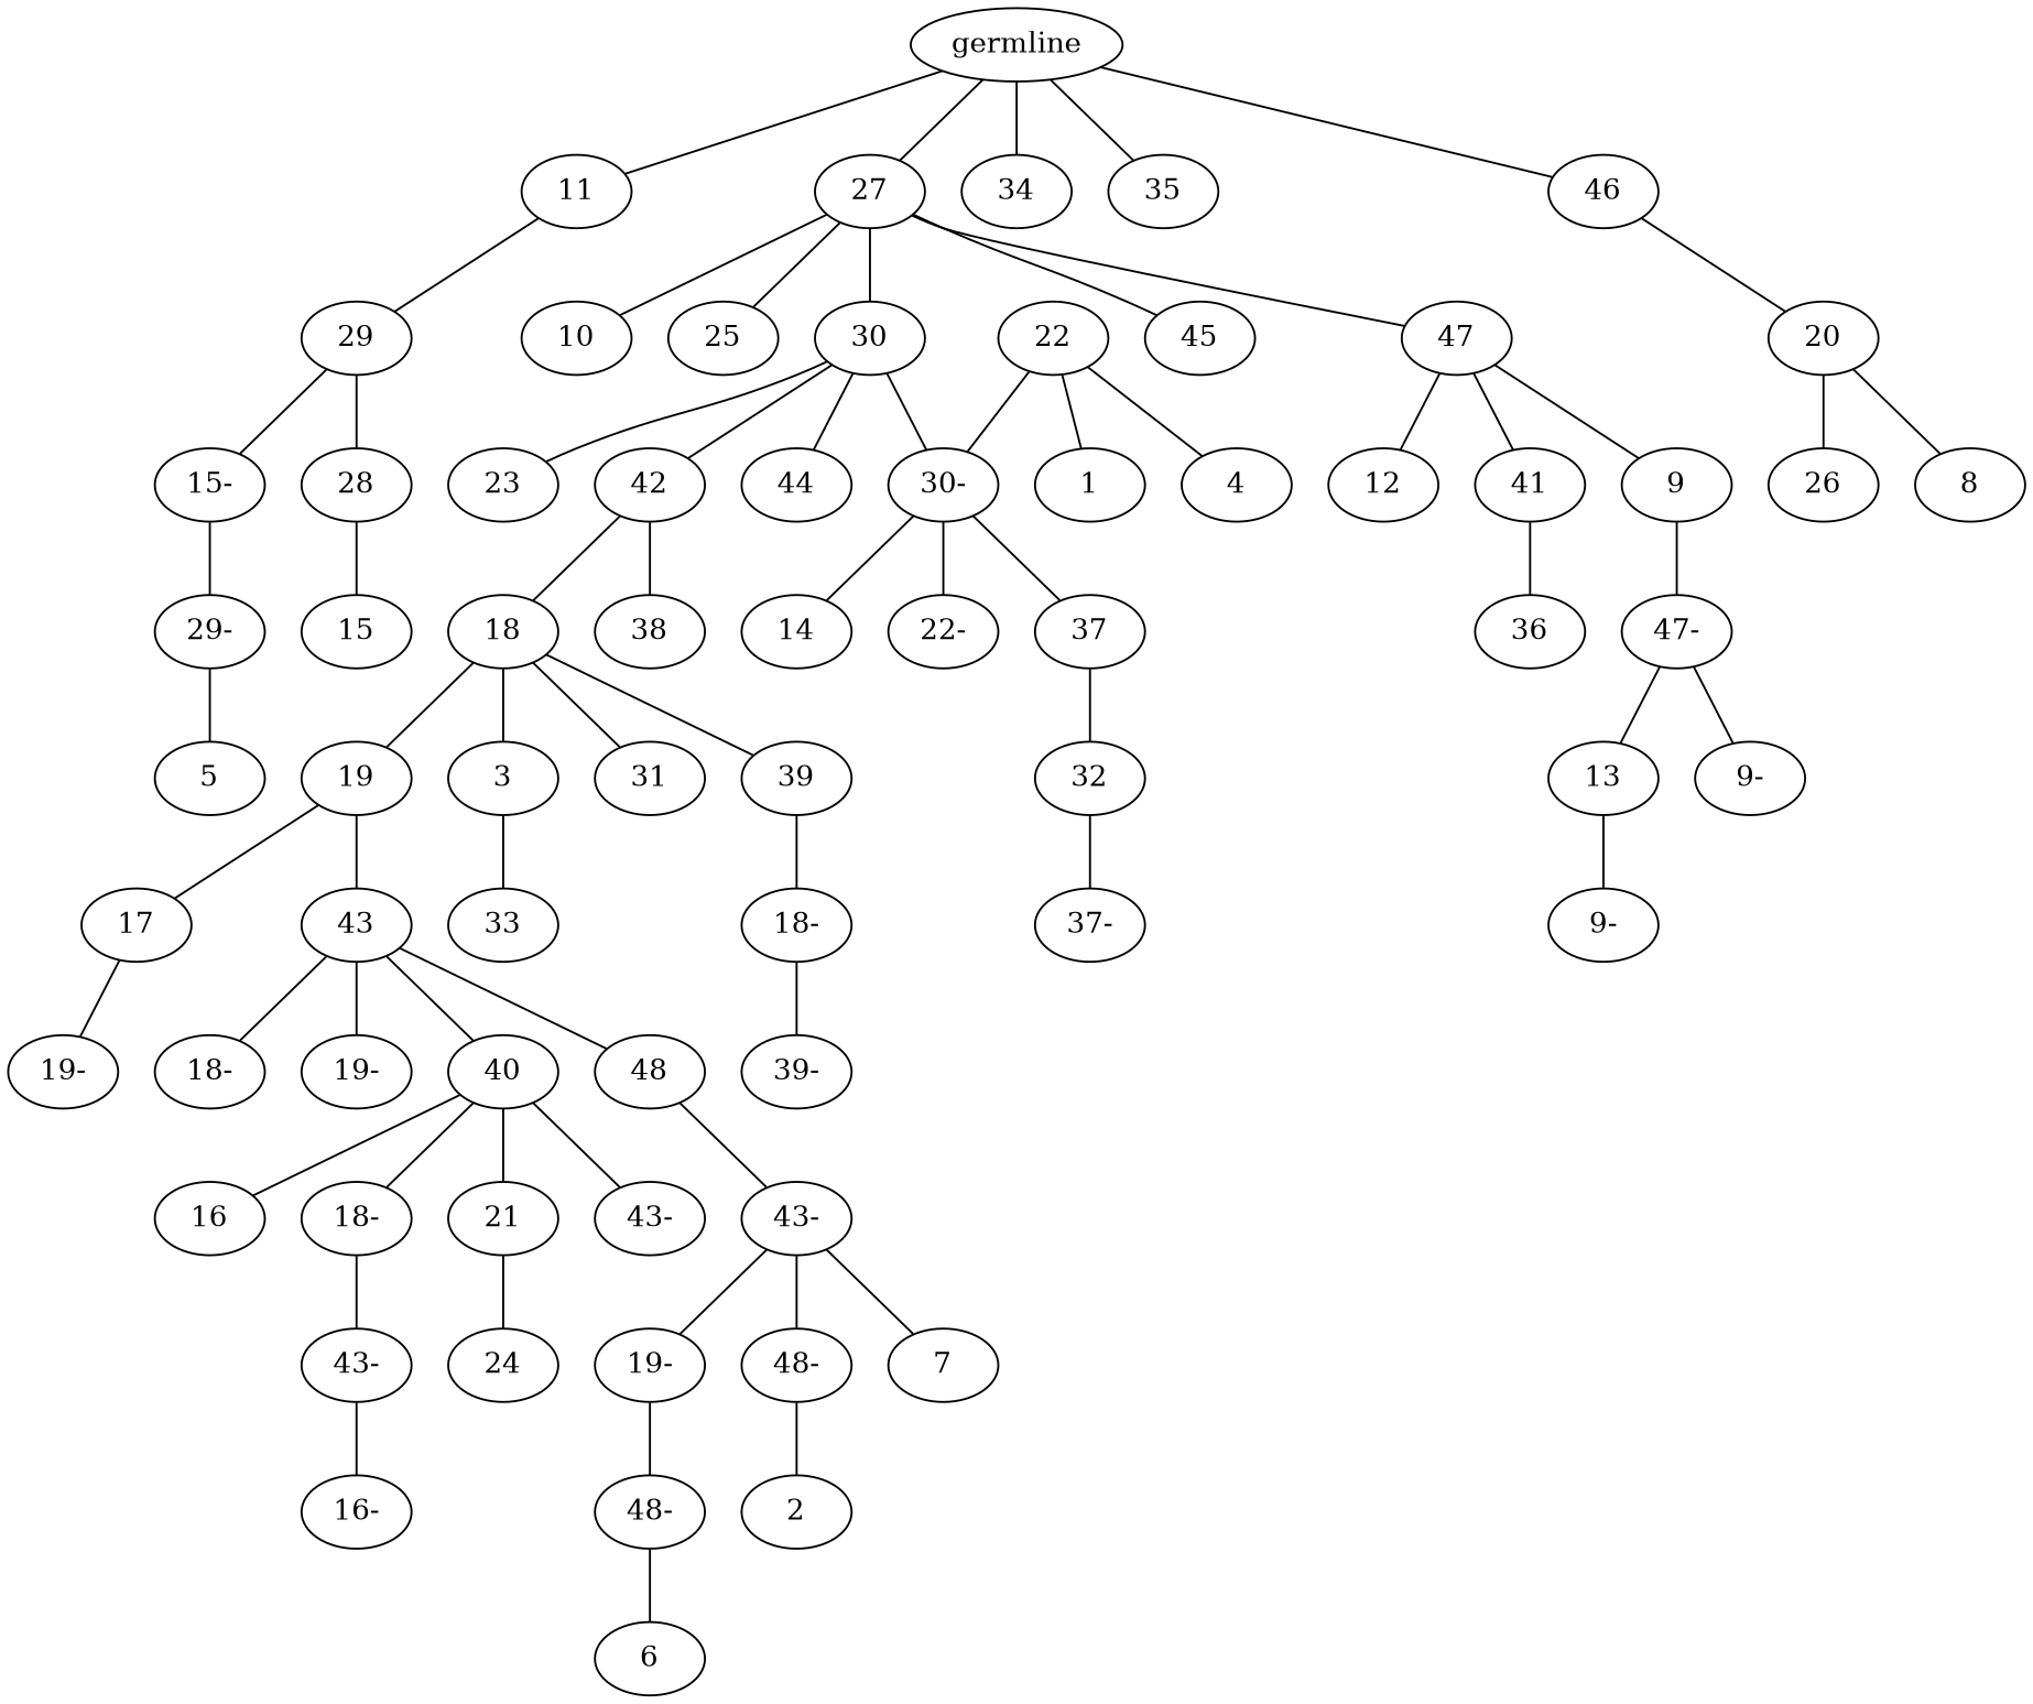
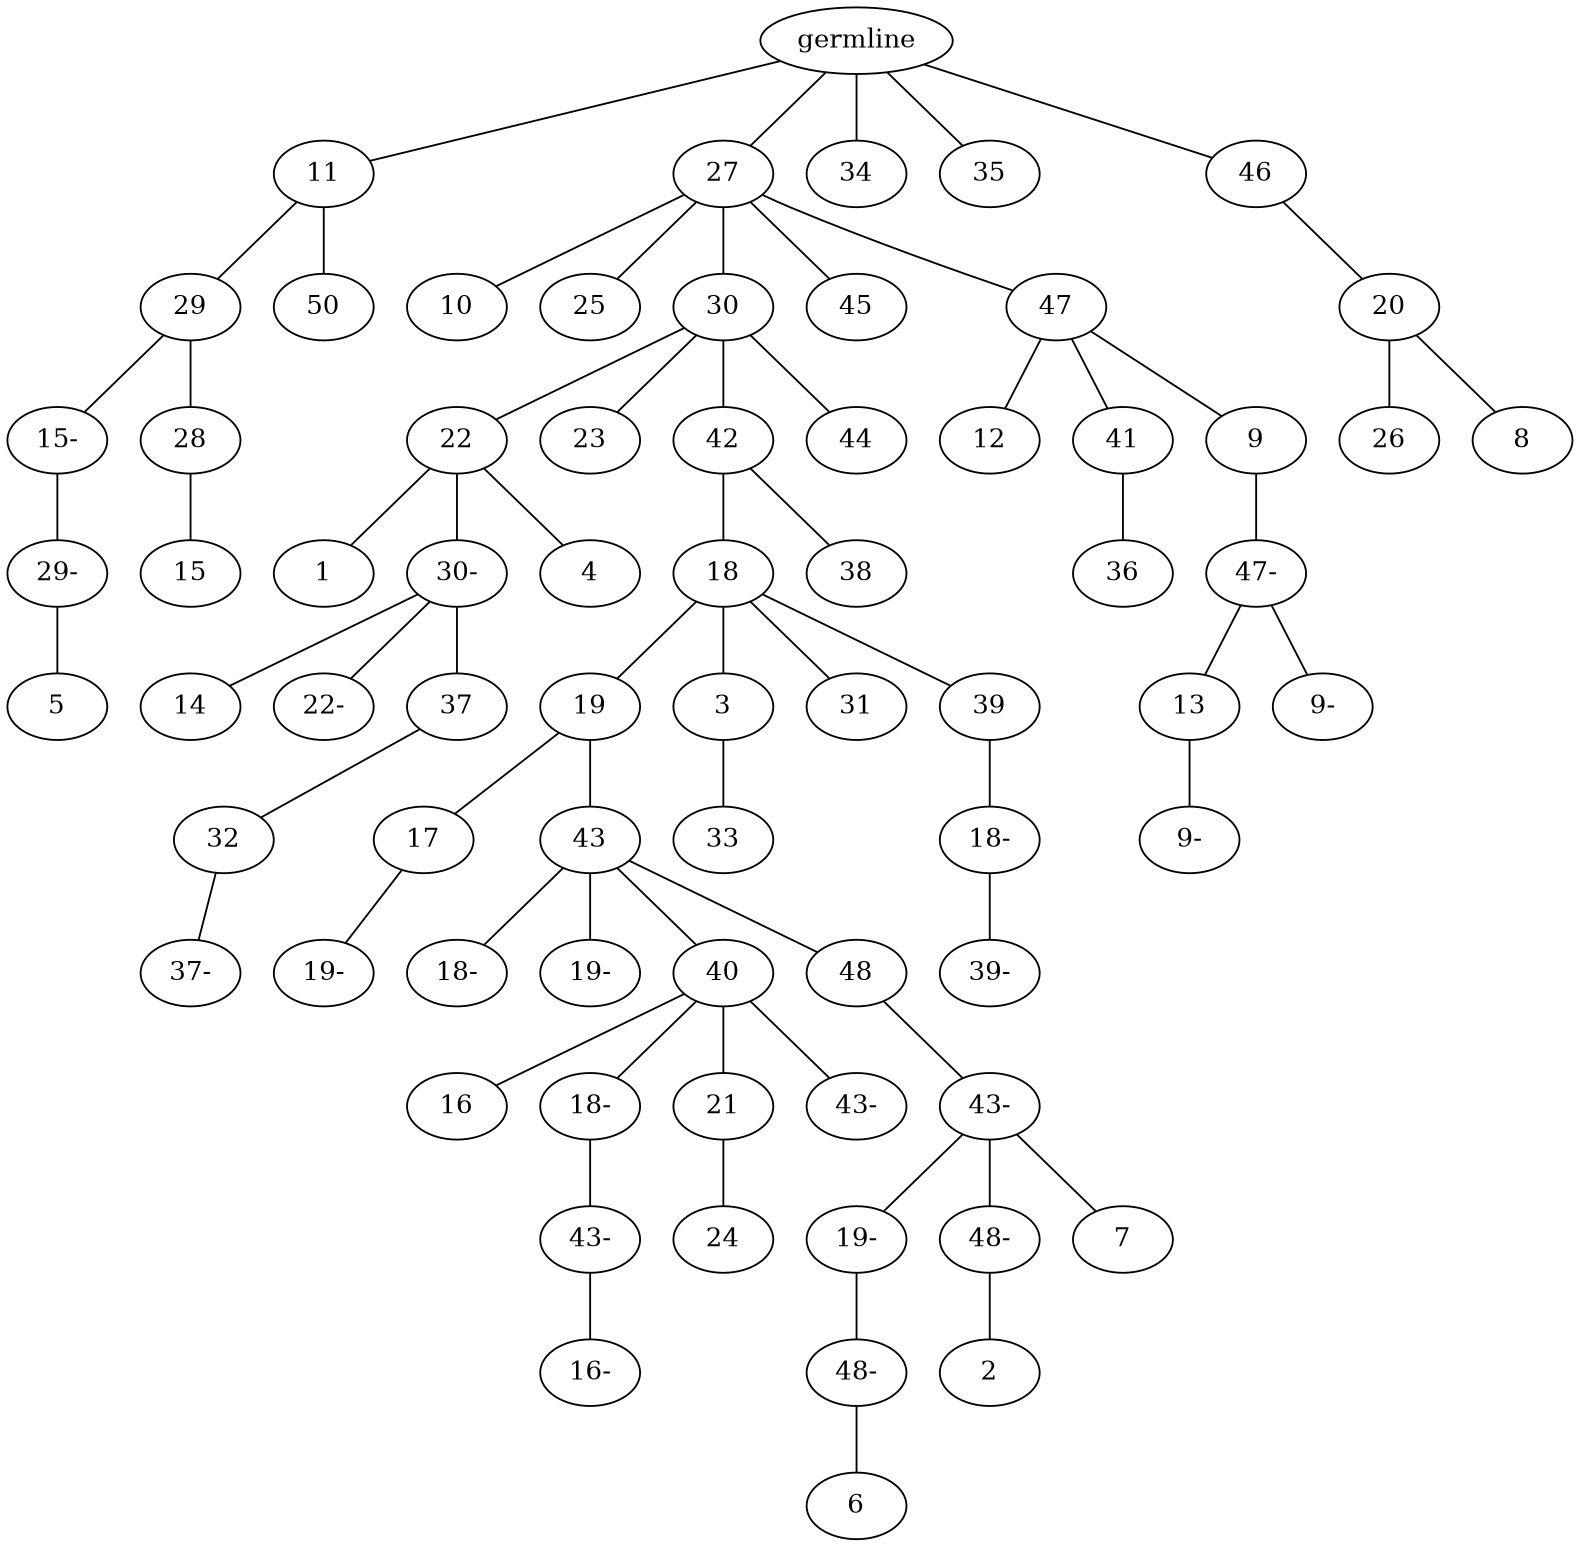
  graph {
    n1 [label=germline]
    n2 [label=11]
    n3 [label=27]
    n4 [label=34]
    n5 [label=35]
    n6 [label=46]
    n7 [label=29]
+   n8 [label=50]
    n9 [label=10]
    n10 [label=25]
    n11 [label=30]
    n12 [label=45]
    n13 [label=47]
    n14 [label=20]
    n15 [label="15-"]
    n16 [label=28]
    n17 [label="29-"]
    n18 [label=15]
    n19 [label=5]
    n20 [label=22]
    n21 [label=23]
    n22 [label=42]
    n23 [label=44]
    n24 [label=12]
    n25 [label=41]
    n26 [label=9]
    n27 [label=18]
    n28 [label=19]
    n29 [label=3]
    n30 [label=31]
    n31 [label=39]
    n32 [label=1]
    n33 [label="30-"]
    n34 [label=4]
    n35 [label=38]
    n36 [label=17]
    n37 [label=43]
    n38 [label=33]
    n39 [label="18-"]
    n40 [label="19-"]
    n41 [label="18-"]
    n42 [label="19-"]
    n43 [label=40]
    n44 [label=48]
    n45 [label=16]
    n46 [label="18-"]
    n47 [label=21]
    n48 [label="43-"]
    n49 [label="43-"]
    n50 [label="43-"]
    n51 [label=24]
    n52 [label="16-"]
    n53 [label="19-"]
    n54 [label="48-"]
    n55 [label=7]
    n56 [label="48-"]
    n57 [label=2]
    n58 [label=6]
    n59 [label="39-"]
    n60 [label=14]
    n61 [label="22-"]
    n62 [label=37]
    n63 [label=32]
    n64 [label="37-"]
    n65 [label=36]
    n66 [label="47-"]
    n67 [label=13]
    n68 [label="9-"]
    n69 [label="9-"]
    n70 [label=26]
    n71 [label=8]
    n1 -- n2
    n1 -- n3
    n1 -- n4
    n1 -- n5
    n1 -- n6
    n2 -- n7
+   n2 -- n8
    n3 -- n9
    n3 -- n10
    n3 -- n11
    n3 -- n12
    n3 -- n13
    n6 -- n14
    n7 -- n15
    n7 -- n16
-   n11 -- n33
+   n11 -- n20
    n11 -- n21
    n11 -- n22
    n11 -- n23
    n13 -- n24
    n13 -- n25
    n13 -- n26
    n14 -- n70
    n14 -- n71
    n15 -- n17
    n16 -- n18
    n17 -- n19
    n20 -- n32
    n20 -- n33
    n20 -- n34
    n22 -- n27
    n22 -- n35
    n25 -- n65
    n26 -- n66
    n27 -- n28
    n27 -- n29
    n27 -- n30
    n27 -- n31
    n28 -- n36
    n28 -- n37
    n29 -- n38
    n31 -- n39
    n33 -- n60
    n33 -- n61
    n33 -- n62
    n36 -- n40
    n37 -- n41
    n37 -- n42
    n37 -- n43
    n37 -- n44
    n39 -- n59
    n43 -- n45
    n43 -- n46
    n43 -- n47
    n43 -- n48
    n44 -- n49
    n46 -- n50
    n47 -- n51
    n49 -- n53
    n49 -- n54
    n49 -- n55
    n50 -- n52
    n53 -- n56
    n54 -- n57
    n56 -- n58
    n62 -- n63
    n63 -- n64
    n66 -- n67
    n66 -- n68
    n67 -- n69
  }
